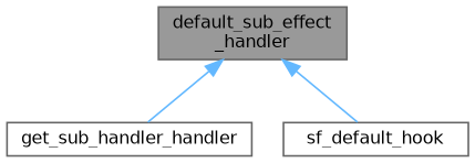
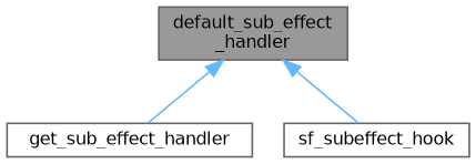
  digraph {
    rankdir=TB
    node [color=grey40 fillcolor=white fontname=Helvetica fontsize=10 shape=box style=filled]
    edge [color=steelblue1 dir=back fontname=Helvetica fontsize=10 labelfontname=Helvetica labelfontsize=10 style=solid]
    n1 [color=gray40 fillcolor=grey60 fontcolor=black height=0.2 label="default_sub_effect\l_handler" width=0.4]
-   n2 [height=0.2 label=get_sub_handler_handler width=0.4]
-   n3 [height=0.2 label=sf_default_hook width=0.4]
+   n2 [height=0.2 label=get_sub_effect_handler width=0.4]
+   n3 [height=0.2 label=sf_subeffect_hook width=0.4]
    n1 -> n2
    n1 -> n3
  }
